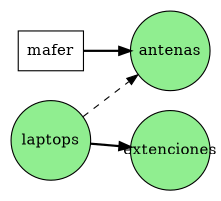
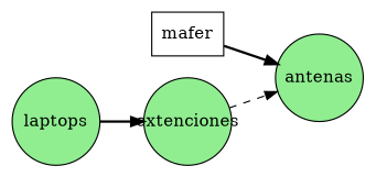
  digraph {
    rankdir=LR
    node [shape=circle fillcolor=lightgreen fixedsize=true style=filled]
    edge [style=bold]
    n1 [label=mafer shape=box fillcolor="" fixedsize="" style=""]
    n2 [height=1.0 label=antenas width=1.0]
    n3 [height=1.0 label=laptops width=1.0]
    n4 [height=1.0 label=extenciones width=1.0]
    n1 -> n2
-   n3 -> n2 [style=dashed]
+   n4 -> n2 [style=dashed]
    n3 -> n4
  }
